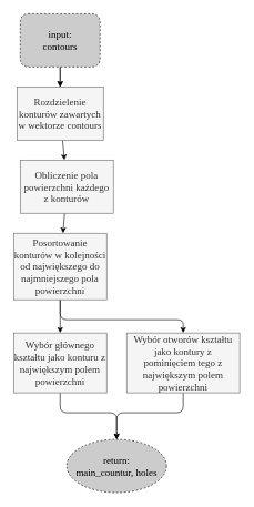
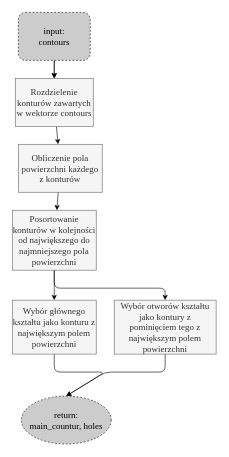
  <mxCell id="0" />
  <mxCell id="1" parent="0" />
  <mxCell id="2" value="" style="edgeStyle=none;html=1;fontFamily=Garamond;fontSize=15;" parent="1" source="4" target="6" edge="1"><mxGeometry relative="1" as="geometry" /></mxCell>
  <mxCell id="3" value="" style="edgeStyle=none;html=1;fontFamily=Garamond;fontSize=15;strokeColor=#000000;" parent="1" source="4" target="6" edge="1"><mxGeometry relative="1" as="geometry" /></mxCell>
  <mxCell id="4" value="input:&lt;br style=&quot;font-size: 15px;&quot;&gt;contours" style="whiteSpace=wrap;html=1;fillColor=#CCCCCC;fontColor=#000000;strokeColor=#000000;fontFamily=Garamond;fontSize=15;dashed=1;rounded=1;" parent="1" vertex="1"><mxGeometry x="30" y="20" width="120" height="80" as="geometry" /></mxCell>
  <mxCell id="5" value="" style="edgeStyle=none;html=1;strokeColor=#000000;fontFamily=Garamond;fontSize=15;" parent="1" source="6" target="8" edge="1"><mxGeometry relative="1" as="geometry" /></mxCell>
  <mxCell id="6" value="Rozdzielenie konturów zawartych w wektorze contours" style="rounded=0;whiteSpace=wrap;html=1;fillColor=#f5f5f5;fontColor=#333333;strokeColor=#666666;fontFamily=Garamond;fontSize=15;" parent="1" vertex="1"><mxGeometry x="25" y="130" width="130" height="80" as="geometry" /></mxCell>
  <mxCell id="7" value="" style="edgeStyle=none;html=1;strokeColor=#000000;fontFamily=Garamond;fontSize=15;" parent="1" source="8" target="11" edge="1"><mxGeometry relative="1" as="geometry" /></mxCell>
  <mxCell id="8" value="Obliczenie pola powierzchni każdego z konturów" style="rounded=0;whiteSpace=wrap;html=1;fillColor=#f5f5f5;fontColor=#333333;strokeColor=#666666;fontFamily=Garamond;fontSize=15;" parent="1" vertex="1"><mxGeometry x="30" y="240" width="140" height="80" as="geometry" /></mxCell>
  <mxCell id="9" value="" style="edgeStyle=none;html=1;strokeColor=#000000;fontFamily=Garamond;fontSize=15;" parent="1" source="11" target="13" edge="1"><mxGeometry relative="1" as="geometry" /></mxCell>
  <mxCell id="10" style="edgeStyle=none;html=1;entryX=0.5;entryY=0;entryDx=0;entryDy=0;strokeColor=#000000;fontFamily=Garamond;fontSize=15;" parent="1" source="11" target="15" edge="1"><mxGeometry relative="1" as="geometry"><Array as="points"><mxPoint x="90" y="480" /><mxPoint x="275" y="480" /></Array></mxGeometry></mxCell>
  <mxCell id="11" value="Posortowanie konturów w kolejności od największego do najmniejszego pola powierzchni" style="rounded=0;whiteSpace=wrap;html=1;fillColor=#f5f5f5;fontColor=#333333;strokeColor=#666666;fontFamily=Garamond;fontSize=15;" parent="1" vertex="1"><mxGeometry x="20" y="350" width="140" height="100" as="geometry" /></mxCell>
  <mxCell id="12" style="edgeStyle=none;html=1;entryX=0.5;entryY=0;entryDx=0;entryDy=0;strokeColor=#000000;fontFamily=Garamond;fontSize=15;" parent="1" source="13" target="16" edge="1"><mxGeometry relative="1" as="geometry"><Array as="points"><mxPoint x="90" y="620" /><mxPoint x="175" y="620" /></Array></mxGeometry></mxCell>
  <mxCell id="13" value="Wybór głównego kształtu jako konturu z największym polem powierzchni" style="rounded=0;whiteSpace=wrap;html=1;fillColor=#f5f5f5;fontColor=#333333;strokeColor=#666666;fontFamily=Garamond;fontSize=15;" parent="1" vertex="1"><mxGeometry x="20" y="500" width="140" height="90" as="geometry" /></mxCell>
  <mxCell id="14" style="edgeStyle=none;html=1;entryX=0.5;entryY=0;entryDx=0;entryDy=0;strokeColor=#000000;fontFamily=Garamond;fontSize=15;" parent="1" source="15" target="16" edge="1"><mxGeometry relative="1" as="geometry"><Array as="points"><mxPoint x="275" y="620" /><mxPoint x="175" y="620" /></Array></mxGeometry></mxCell>
  <mxCell id="15" value="Wybór otworów kształtu jako kontury z pominięciem tego z największym polem powierzchni" style="rounded=0;whiteSpace=wrap;html=1;fillColor=#f5f5f5;fontColor=#333333;strokeColor=#666666;fontFamily=Garamond;fontSize=15;" parent="1" vertex="1"><mxGeometry x="190" y="500" width="170" height="90" as="geometry" /></mxCell>
- <mxCell id="16" value="return:&lt;br&gt;main_countur, holes" style="ellipse;whiteSpace=wrap;html=1;fillColor=#CCCCCC;fontColor=#000000;strokeColor=#000000;fontFamily=Garamond;fontSize=15;dashed=1;" parent="1" vertex="1"><mxGeometry x="100" y="660" width="150" height="80" as="geometry" /></mxCell>
+ <mxCell id="16" value="return:&lt;br&gt;main_countur, holes" style="ellipse;whiteSpace=wrap;html=1;fillColor=#CCCCCC;fontColor=#000000;strokeColor=#000000;fontFamily=Garamond;fontSize=15;dashed=1;" parent="1" vertex="1"><mxGeometry x="35" y="660" width="150" height="80" as="geometry" /></mxCell>
